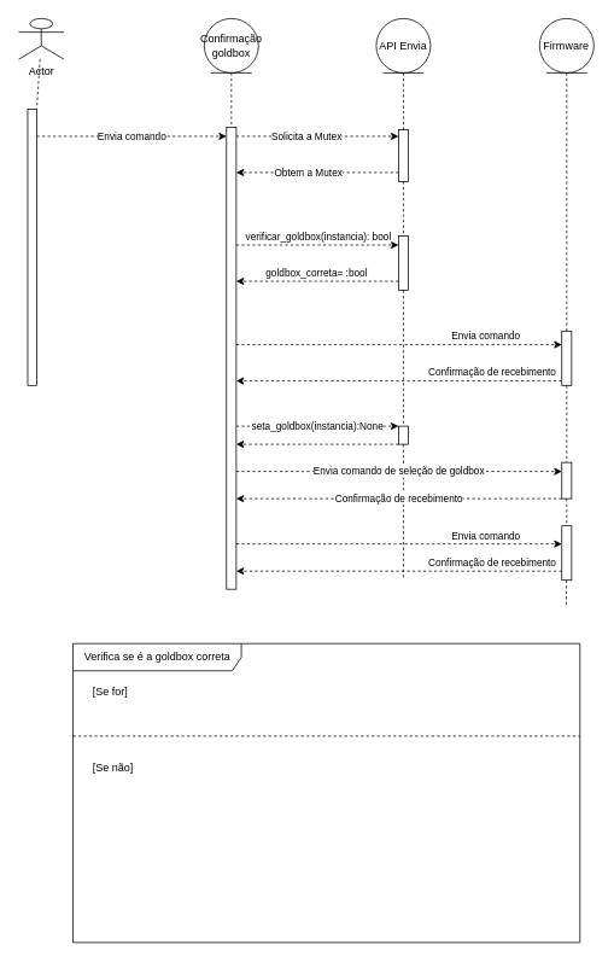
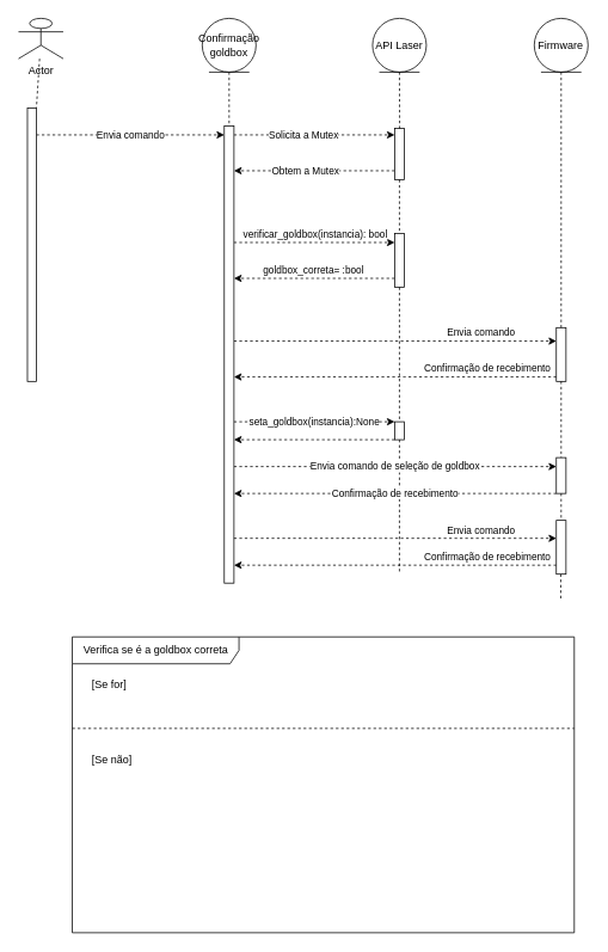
  <mxCell id="0" />
  <mxCell id="1" parent="0" />
  <mxCell id="2" value="Envia comando" style="edgeStyle=none;html=1;dashed=1;endArrow=classic;endFill=1;" edge="1" parent="1" source="3" target="21"><mxGeometry relative="1" as="geometry"><Array as="points"><mxPoint x="160" y="150" /></Array></mxGeometry></mxCell>
  <mxCell id="3" value="" style="html=1;points=[];perimeter=orthogonalPerimeter;" vertex="1" parent="1"><mxGeometry x="30" y="120" width="10" height="305" as="geometry" /></mxCell>
  <mxCell id="4" value="" style="edgeStyle=none;html=1;dashed=1;endArrow=none;endFill=0;" edge="1" parent="1" source="5" target="3"><mxGeometry relative="1" as="geometry" /></mxCell>
  <mxCell id="5" value="Actor" style="shape=umlActor;verticalLabelPosition=bottom;verticalAlign=top;html=1;" vertex="1" parent="1"><mxGeometry x="20" y="20" width="50" height="45" as="geometry" /></mxCell>
  <mxCell id="6" value="" style="edgeStyle=none;html=1;endArrow=none;endFill=0;dashed=1;exitX=0.5;exitY=1;exitDx=0;exitDy=0;startArrow=none;" edge="1" parent="1" source="37"><mxGeometry relative="1" as="geometry"><mxPoint x="460" y="80" as="sourcePoint" /><mxPoint x="445" y="640" as="targetPoint" /></mxGeometry></mxCell>
  <mxCell id="7" value="" style="edgeStyle=none;html=1;dashed=1;startArrow=none;startFill=0;endArrow=none;endFill=0;" edge="1" parent="1" source="46"><mxGeometry relative="1" as="geometry"><mxPoint x="625" y="670" as="targetPoint" /></mxGeometry></mxCell>
  <mxCell id="8" value="Firmware" style="ellipse;shape=umlEntity;whiteSpace=wrap;html=1;" vertex="1" parent="1"><mxGeometry x="595.4" y="20" width="60" height="60" as="geometry" /></mxCell>
- <mxCell id="9" value="API Envia" style="ellipse;shape=umlEntity;whiteSpace=wrap;html=1;" vertex="1" parent="1"><mxGeometry x="415" y="20" width="60" height="60" as="geometry" /></mxCell>
+ <mxCell id="9" value="API Laser" style="ellipse;shape=umlEntity;whiteSpace=wrap;html=1;" vertex="1" parent="1"><mxGeometry x="415" y="20" width="60" height="60" as="geometry" /></mxCell>
  <mxCell id="10" value="" style="edgeStyle=none;html=1;dashed=1;endArrow=none;endFill=0;" edge="1" parent="1" source="11" target="21"><mxGeometry relative="1" as="geometry" /></mxCell>
  <mxCell id="11" value="Confirmação goldbox" style="ellipse;shape=umlEntity;whiteSpace=wrap;html=1;" vertex="1" parent="1"><mxGeometry x="225" y="20" width="60" height="60" as="geometry" /></mxCell>
  <mxCell id="12" value="" style="edgeStyle=none;html=1;dashed=1;endArrow=classic;endFill=1;" edge="1" parent="1" source="21" target="24"><mxGeometry relative="1" as="geometry"><Array as="points"><mxPoint x="370" y="150" /></Array></mxGeometry></mxCell>
  <mxCell id="13" value="Solicita a Mutex" style="edgeLabel;html=1;align=center;verticalAlign=middle;resizable=0;points=[];" vertex="1" connectable="0" parent="12"><mxGeometry x="-0.145" relative="1" as="geometry"><mxPoint as="offset" /></mxGeometry></mxCell>
  <mxCell id="14" value="" style="edgeStyle=none;html=1;dashed=1;startArrow=none;startFill=0;endArrow=classic;endFill=1;" edge="1" parent="1" source="21" target="27"><mxGeometry relative="1" as="geometry"><Array as="points"><mxPoint x="360" y="270" /></Array></mxGeometry></mxCell>
  <mxCell id="15" value="verificar_goldbox(instancia): bool" style="edgeLabel;html=1;align=center;verticalAlign=middle;resizable=0;points=[];" vertex="1" connectable="0" parent="14"><mxGeometry x="-0.145" y="-1" relative="1" as="geometry"><mxPoint x="13" y="-11" as="offset" /></mxGeometry></mxCell>
  <mxCell id="16" style="edgeStyle=none;html=1;dashed=1;startArrow=none;startFill=0;endArrow=classic;endFill=1;" edge="1" parent="1" source="21" target="34"><mxGeometry relative="1" as="geometry"><mxPoint x="320" y="380" as="targetPoint" /><Array as="points"><mxPoint x="430" y="380" /></Array></mxGeometry></mxCell>
  <mxCell id="17" value="Envia comando" style="edgeLabel;html=1;align=center;verticalAlign=middle;resizable=0;points=[];" vertex="1" connectable="0" parent="16"><mxGeometry x="-0.284" y="-1" relative="1" as="geometry"><mxPoint x="146" y="-11" as="offset" /></mxGeometry></mxCell>
  <mxCell id="18" value="" style="edgeStyle=none;html=1;dashed=1;startArrow=none;startFill=0;endArrow=classic;endFill=1;" edge="1" parent="1" source="21" target="37"><mxGeometry relative="1" as="geometry" /></mxCell>
  <mxCell id="19" value="seta_goldbox(instancia):None" style="edgeLabel;html=1;align=center;verticalAlign=middle;resizable=0;points=[];" vertex="1" connectable="0" parent="18"><mxGeometry x="0.162" y="-1" relative="1" as="geometry"><mxPoint x="-15" y="-1" as="offset" /></mxGeometry></mxCell>
  <mxCell id="20" value="Envia comando de seleção de goldbox" style="edgeStyle=none;html=1;dashed=1;startArrow=none;startFill=0;endArrow=classic;endFill=1;" edge="1" parent="1" source="21" target="40"><mxGeometry x="-0.001" relative="1" as="geometry"><Array as="points"><mxPoint x="520" y="520" /></Array><mxPoint as="offset" /></mxGeometry></mxCell>
  <mxCell id="21" value="" style="html=1;points=[];perimeter=orthogonalPerimeter;" vertex="1" parent="1"><mxGeometry x="249.6" y="140" width="10.8" height="510" as="geometry" /></mxCell>
  <mxCell id="22" style="edgeStyle=none;html=1;dashed=1;endArrow=classic;endFill=1;" edge="1" parent="1" source="24" target="21"><mxGeometry relative="1" as="geometry"><Array as="points"><mxPoint x="370" y="190" /></Array></mxGeometry></mxCell>
  <mxCell id="23" value="Obtem a Mutex" style="edgeLabel;html=1;align=center;verticalAlign=middle;resizable=0;points=[];" vertex="1" connectable="0" parent="22"><mxGeometry x="-0.055" relative="1" as="geometry"><mxPoint x="-15" as="offset" /></mxGeometry></mxCell>
  <mxCell id="24" value="" style="html=1;points=[];perimeter=orthogonalPerimeter;" vertex="1" parent="1"><mxGeometry x="439.6" y="142.65" width="10.8" height="57.35" as="geometry" /></mxCell>
  <mxCell id="25" value="" style="edgeStyle=none;html=1;endArrow=none;endFill=0;dashed=1;exitX=0.5;exitY=1;exitDx=0;exitDy=0;entryX=0.52;entryY=0.005;entryDx=0;entryDy=0;entryPerimeter=0;" edge="1" parent="1" source="9" target="24"><mxGeometry relative="1" as="geometry"><mxPoint x="445" y="80" as="sourcePoint" /><mxPoint x="445.2" y="305.408" as="targetPoint" /></mxGeometry></mxCell>
  <mxCell id="26" value="goldbox_correta= :bool" style="edgeStyle=none;html=1;dashed=1;startArrow=none;startFill=0;endArrow=classic;endFill=1;" edge="1" parent="1" source="27" target="21"><mxGeometry x="0.014" y="-9" relative="1" as="geometry"><Array as="points"><mxPoint x="350" y="310" /></Array><mxPoint as="offset" /></mxGeometry></mxCell>
  <mxCell id="27" value="" style="html=1;points=[];perimeter=orthogonalPerimeter;" vertex="1" parent="1"><mxGeometry x="439.6" y="260" width="10.8" height="60" as="geometry" /></mxCell>
  <mxCell id="28" value="" style="edgeStyle=none;html=1;endArrow=none;endFill=0;dashed=1;exitX=0.5;exitY=1;exitDx=0;exitDy=0;startArrow=none;" edge="1" parent="1" source="24" target="27"><mxGeometry relative="1" as="geometry"><mxPoint x="445" y="200" as="sourcePoint" /><mxPoint x="445" y="500" as="targetPoint" /></mxGeometry></mxCell>
  <mxCell id="29" value="Verifica se é a goldbox correta" style="shape=umlFrame;tabWidth=110;tabHeight=30;tabPosition=left;html=1;boundedLbl=1;labelInHeader=1;width=186;height=30;" vertex="1" parent="1"><mxGeometry x="80" y="710" width="560" height="330" as="geometry" /></mxCell>
  <mxCell id="30" value="[Se for]" style="text" vertex="1" parent="29"><mxGeometry width="100" height="20" relative="1" as="geometry"><mxPoint x="20" y="40" as="offset" /></mxGeometry></mxCell>
  <mxCell id="31" value="[Se não]" style="line;strokeWidth=1;dashed=1;labelPosition=center;verticalLabelPosition=bottom;align=left;verticalAlign=top;spacingLeft=20;spacingTop=15;" vertex="1" parent="29"><mxGeometry y="95.526" width="560" height="13.2" as="geometry" /></mxCell>
  <mxCell id="32" style="edgeStyle=none;html=1;dashed=1;startArrow=none;startFill=0;endArrow=classic;endFill=1;" edge="1" parent="1" source="34" target="21"><mxGeometry relative="1" as="geometry"><Array as="points"><mxPoint x="440" y="420" /></Array></mxGeometry></mxCell>
  <mxCell id="33" value="Confirmação de recebimento" style="edgeLabel;html=1;align=center;verticalAlign=middle;resizable=0;points=[];" vertex="1" connectable="0" parent="32"><mxGeometry x="-0.588" y="2" relative="1" as="geometry"><mxPoint x="-4" y="-12" as="offset" /></mxGeometry></mxCell>
  <mxCell id="34" value="" style="html=1;points=[];perimeter=orthogonalPerimeter;" vertex="1" parent="1"><mxGeometry x="620" y="365" width="10.8" height="60" as="geometry" /></mxCell>
  <mxCell id="35" value="" style="edgeStyle=none;html=1;dashed=1;startArrow=none;startFill=0;endArrow=none;endFill=0;exitX=0.5;exitY=1;exitDx=0;exitDy=0;" edge="1" parent="1" source="8" target="34"><mxGeometry relative="1" as="geometry"><mxPoint x="625" y="80" as="sourcePoint" /><mxPoint x="625.4" y="530" as="targetPoint" /></mxGeometry></mxCell>
  <mxCell id="36" style="edgeStyle=none;html=1;dashed=1;startArrow=none;startFill=0;endArrow=classic;endFill=1;" edge="1" parent="1" source="37" target="21"><mxGeometry relative="1" as="geometry"><Array as="points"><mxPoint x="350" y="490" /></Array></mxGeometry></mxCell>
  <mxCell id="37" value="" style="html=1;points=[];perimeter=orthogonalPerimeter;" vertex="1" parent="1"><mxGeometry x="439.6" y="470" width="10.8" height="20" as="geometry" /></mxCell>
  <mxCell id="38" value="" style="edgeStyle=none;html=1;endArrow=none;endFill=0;dashed=1;exitX=0.5;exitY=1;exitDx=0;exitDy=0;startArrow=none;" edge="1" parent="1" source="27" target="37"><mxGeometry relative="1" as="geometry"><mxPoint x="445" y="320" as="sourcePoint" /><mxPoint x="445" y="640" as="targetPoint" /></mxGeometry></mxCell>
  <mxCell id="39" value="Confirmação de recebimento" style="edgeStyle=none;html=1;dashed=1;startArrow=none;startFill=0;endArrow=classic;endFill=1;" edge="1" parent="1" source="40" target="21"><mxGeometry x="0.001" relative="1" as="geometry"><Array as="points"><mxPoint x="440" y="550" /></Array><mxPoint as="offset" /></mxGeometry></mxCell>
  <mxCell id="40" value="" style="html=1;points=[];perimeter=orthogonalPerimeter;" vertex="1" parent="1"><mxGeometry x="620" y="510" width="10.8" height="40" as="geometry" /></mxCell>
  <mxCell id="41" value="" style="edgeStyle=none;html=1;dashed=1;startArrow=none;startFill=0;endArrow=none;endFill=0;" edge="1" parent="1" source="34" target="40"><mxGeometry relative="1" as="geometry"><mxPoint x="625.4" y="425" as="sourcePoint" /><mxPoint x="625.4" y="530" as="targetPoint" /></mxGeometry></mxCell>
  <mxCell id="42" style="edgeStyle=none;html=1;dashed=1;startArrow=none;startFill=0;endArrow=classic;endFill=1;" edge="1" parent="1" target="46" source="21"><mxGeometry relative="1" as="geometry"><mxPoint x="320" y="595" as="targetPoint" /><mxPoint x="260.4" y="595" as="sourcePoint" /><Array as="points"><mxPoint x="430" y="600" /></Array></mxGeometry></mxCell>
  <mxCell id="43" value="Envia comando" style="edgeLabel;html=1;align=center;verticalAlign=middle;resizable=0;points=[];" vertex="1" connectable="0" parent="42"><mxGeometry x="-0.284" y="-1" relative="1" as="geometry"><mxPoint x="146" y="-11" as="offset" /></mxGeometry></mxCell>
  <mxCell id="44" style="edgeStyle=none;html=1;dashed=1;startArrow=none;startFill=0;endArrow=classic;endFill=1;" edge="1" parent="1" source="46" target="21"><mxGeometry relative="1" as="geometry"><mxPoint x="260.4" y="635" as="targetPoint" /><Array as="points"><mxPoint x="450" y="630" /></Array></mxGeometry></mxCell>
  <mxCell id="45" value="Confirmação de recebimento" style="edgeLabel;html=1;align=center;verticalAlign=middle;resizable=0;points=[];" vertex="1" connectable="0" parent="44"><mxGeometry x="-0.588" y="2" relative="1" as="geometry"><mxPoint x="-4" y="-12" as="offset" /></mxGeometry></mxCell>
  <mxCell id="46" value="" style="html=1;points=[];perimeter=orthogonalPerimeter;" vertex="1" parent="1"><mxGeometry x="620" y="580" width="10.8" height="60" as="geometry" /></mxCell>
  <mxCell id="47" value="" style="edgeStyle=none;html=1;dashed=1;startArrow=none;startFill=0;endArrow=none;endFill=0;" edge="1" parent="1" source="40" target="46"><mxGeometry relative="1" as="geometry"><mxPoint x="625" y="550" as="sourcePoint" /><mxPoint x="625" y="670" as="targetPoint" /></mxGeometry></mxCell>
